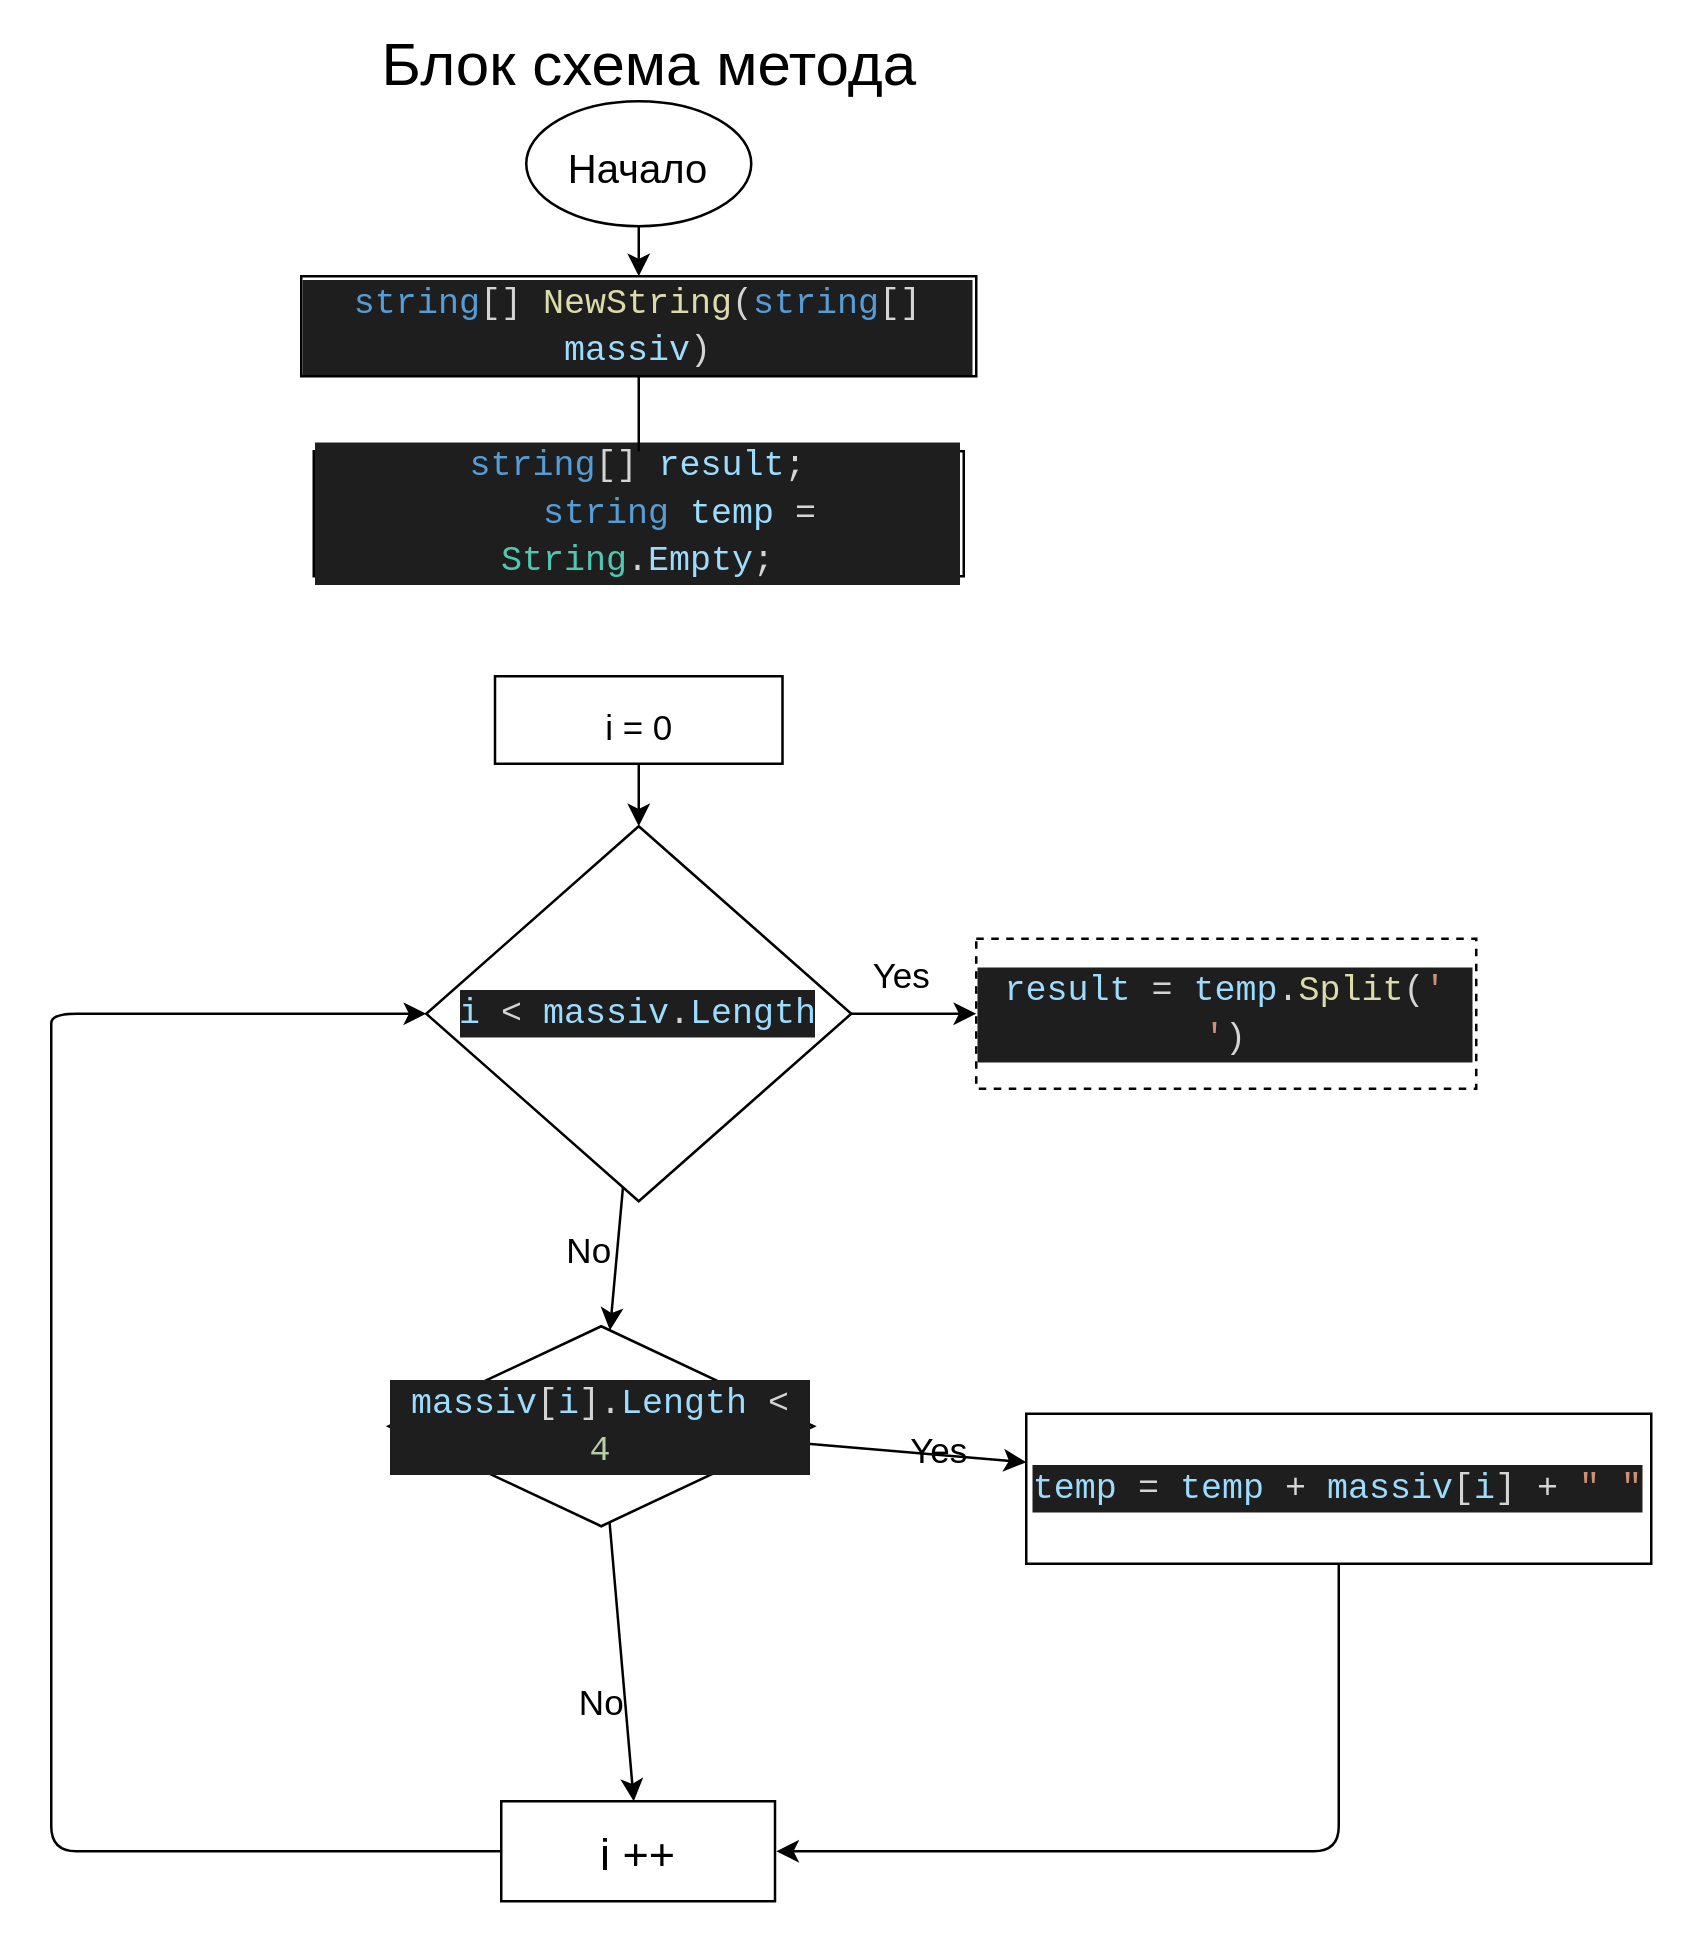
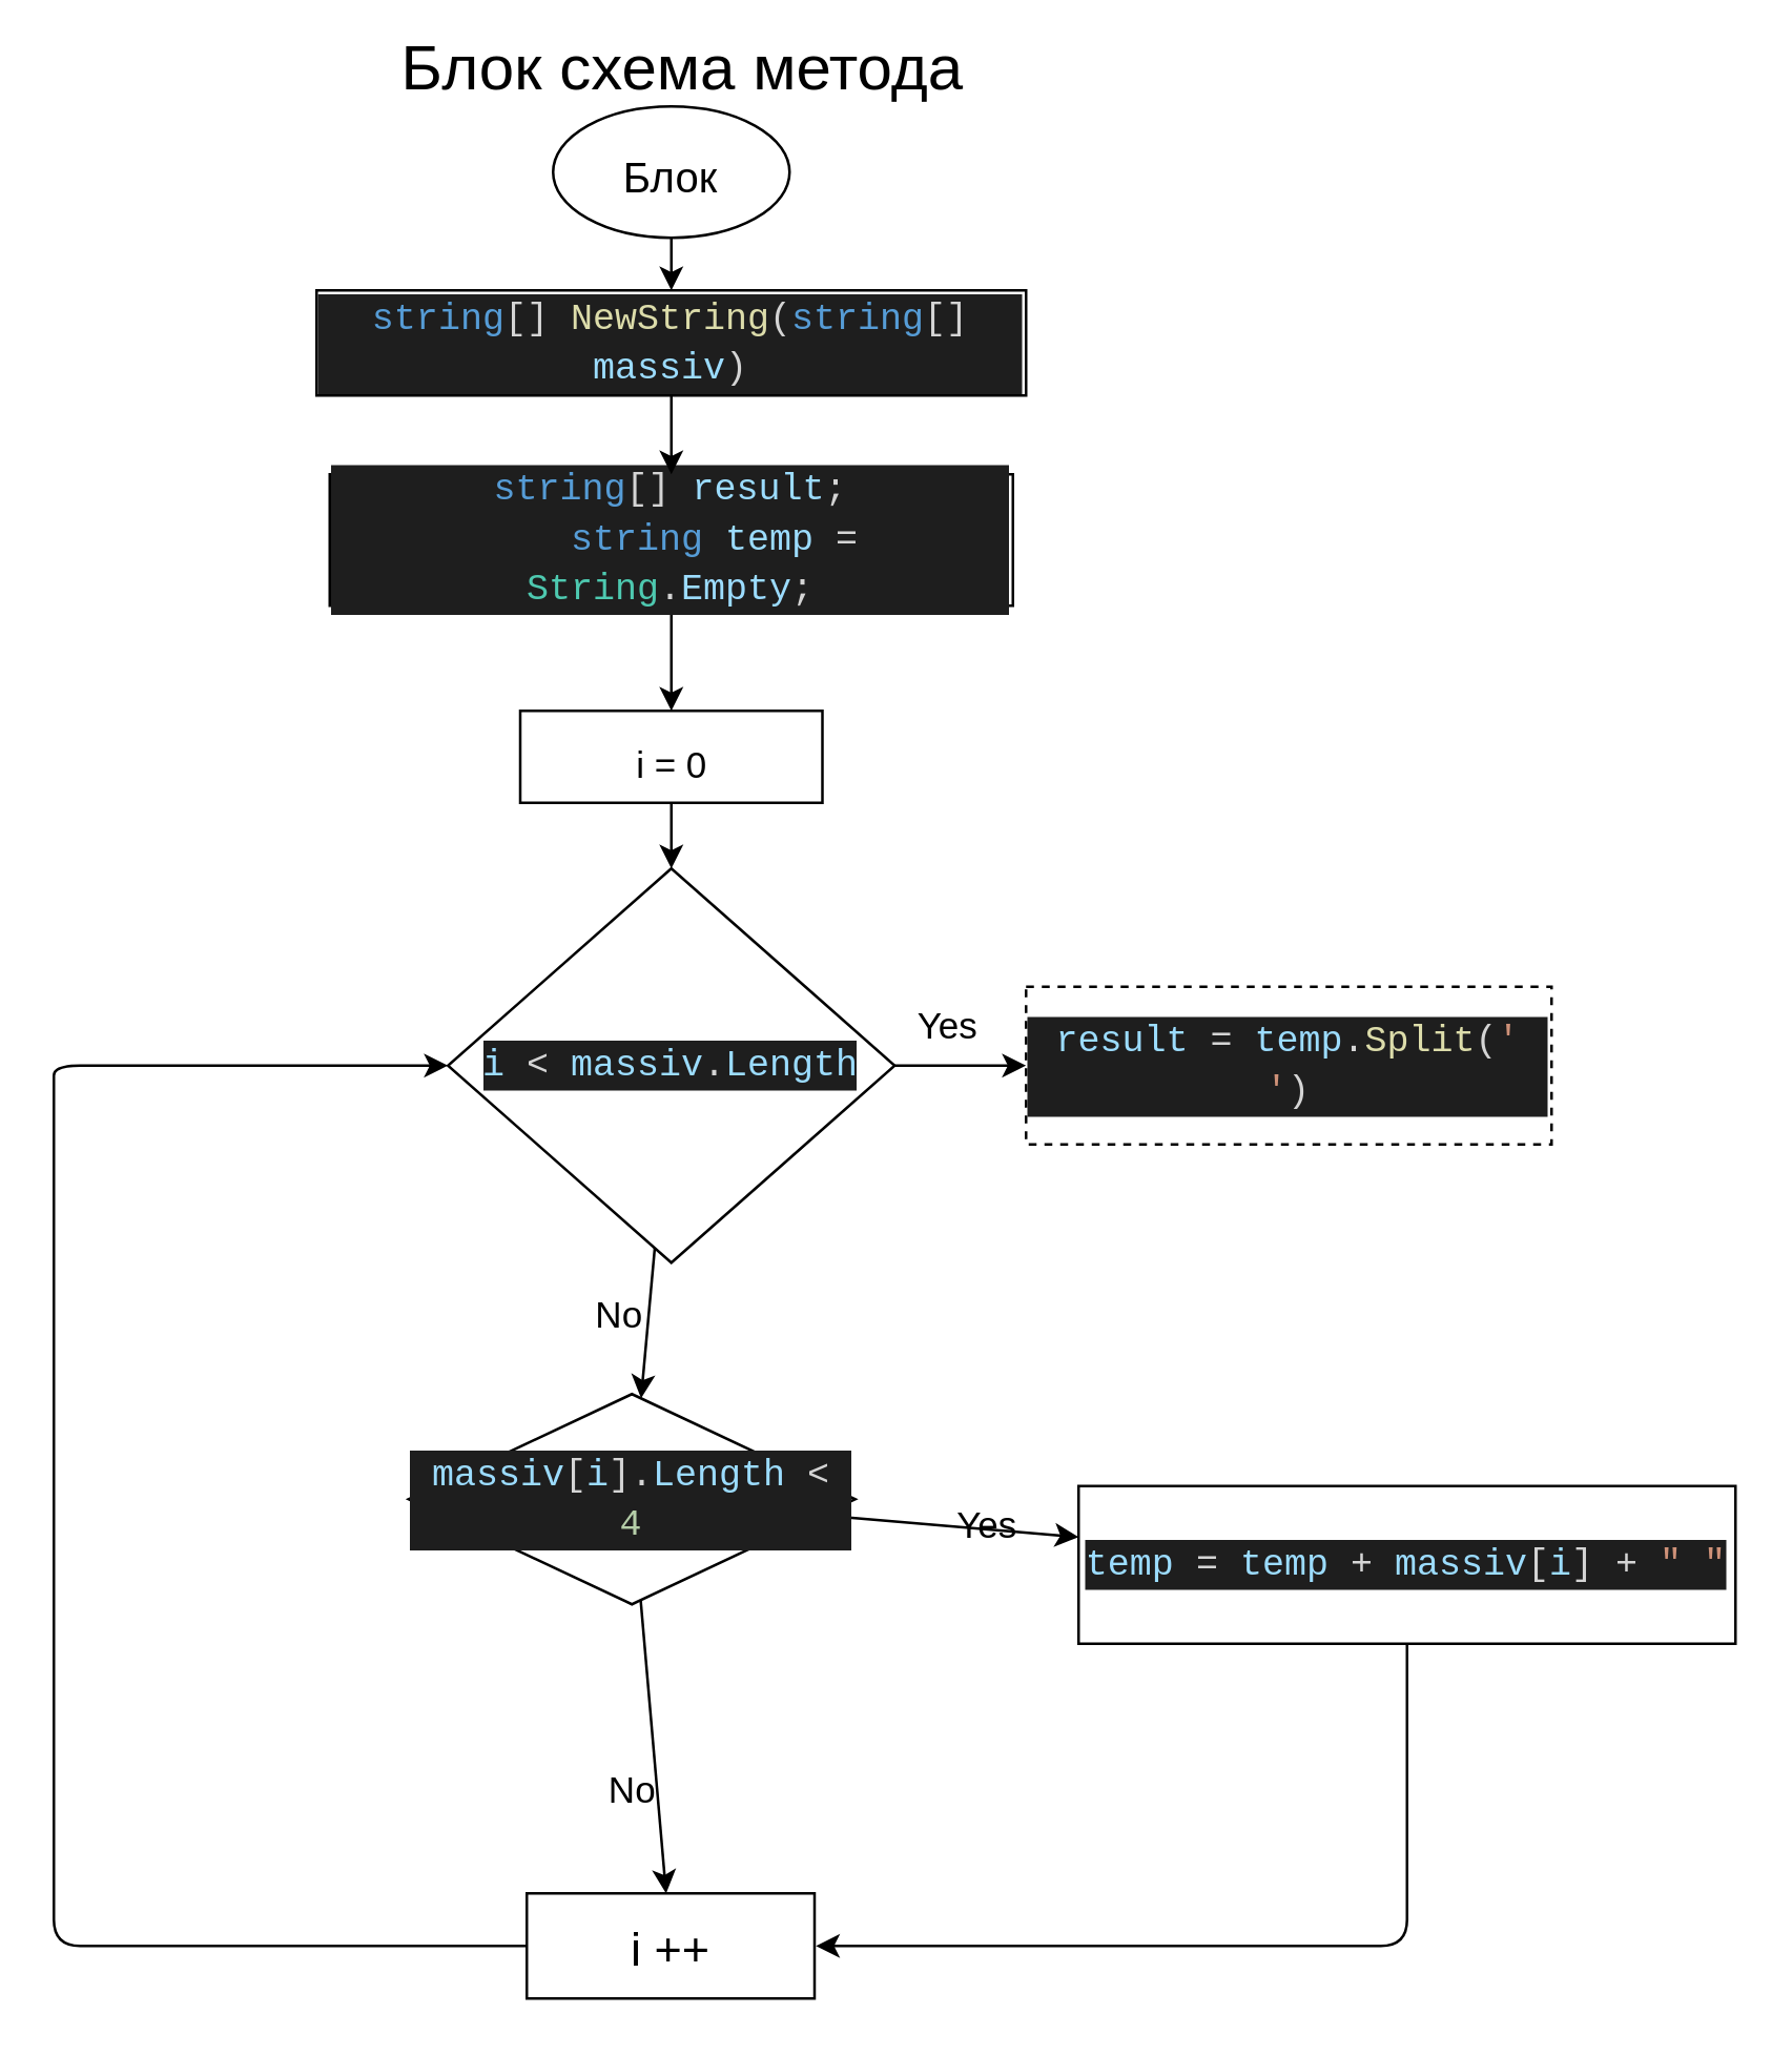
  <mxCell id="0" />
  <mxCell id="1" parent="0" />
  <mxCell id="2" value="&lt;font style=&quot;font-size: 24px&quot;&gt;Блок схема метода&lt;br&gt;&lt;br&gt;&lt;/font&gt;" style="text;html=1;align=center;verticalAlign=middle;resizable=0;points=[];autosize=1;strokeColor=none;fillColor=none;" vertex="1" parent="1"><mxGeometry x="144" y="20" width="230" height="40" as="geometry" /></mxCell>
  <mxCell id="3" value="" style="edgeStyle=none;html=1;fontSize=14;" edge="1" parent="1" source="4" target="19"><mxGeometry relative="1" as="geometry" /></mxCell>
- <mxCell id="4" value="&lt;font size=&quot;3&quot;&gt;Начало&lt;/font&gt;" style="ellipse;whiteSpace=wrap;html=1;fontSize=24;" vertex="1" parent="1"><mxGeometry x="210" y="40" width="90" height="50" as="geometry" /></mxCell>
+ <mxCell id="4" value="&lt;font size=&quot;3&quot;&gt;Блок&lt;/font&gt;" style="ellipse;whiteSpace=wrap;html=1;fontSize=24;" vertex="1" parent="1"><mxGeometry x="210" y="40" width="90" height="50" as="geometry" /></mxCell>
+ <mxCell id="5" value="" style="edgeStyle=none;html=1;fontSize=12;" edge="1" parent="1" source="6" target="8"><mxGeometry relative="1" as="geometry" /></mxCell>
  <mxCell id="6" value="&lt;div style=&quot;color: rgb(212 , 212 , 212) ; background-color: rgb(30 , 30 , 30) ; font-family: &amp;#34;consolas&amp;#34; , &amp;#34;courier new&amp;#34; , monospace ; font-size: 14px ; line-height: 19px&quot;&gt;&lt;div&gt;&lt;span style=&quot;color: #569cd6&quot;&gt;string&lt;/span&gt;[] &lt;span style=&quot;color: #9cdcfe&quot;&gt;result&lt;/span&gt;;&lt;/div&gt;&lt;div&gt;&amp;nbsp; &amp;nbsp; &lt;span style=&quot;color: #569cd6&quot;&gt;string&lt;/span&gt; &lt;span style=&quot;color: #9cdcfe&quot;&gt;temp&lt;/span&gt; = &lt;span style=&quot;color: #4ec9b0&quot;&gt;String&lt;/span&gt;.&lt;span style=&quot;color: #9cdcfe&quot;&gt;Empty&lt;/span&gt;;&lt;/div&gt;&lt;/div&gt;" style="whiteSpace=wrap;html=1;fontSize=24;" vertex="1" parent="1"><mxGeometry x="125" y="180" width="260" height="50" as="geometry" /></mxCell>
  <mxCell id="7" value="" style="edgeStyle=none;html=1;fontSize=14;" edge="1" parent="1" source="8" target="11"><mxGeometry relative="1" as="geometry" /></mxCell>
  <mxCell id="8" value="&lt;font style=&quot;font-size: 14px&quot;&gt;i = 0&lt;/font&gt;" style="whiteSpace=wrap;html=1;fontSize=24;" vertex="1" parent="1"><mxGeometry x="197.5" y="270" width="115" height="35" as="geometry" /></mxCell>
  <mxCell id="9" value="" style="edgeStyle=none;html=1;fontSize=14;" edge="1" parent="1" source="11" target="14"><mxGeometry relative="1" as="geometry" /></mxCell>
  <mxCell id="10" value="" style="edgeStyle=none;html=1;fontSize=14;" edge="1" parent="1" source="11" target="24"><mxGeometry relative="1" as="geometry" /></mxCell>
  <mxCell id="11" value="&lt;div style=&quot;color: rgb(212 , 212 , 212) ; background-color: rgb(30 , 30 , 30) ; font-family: &amp;#34;consolas&amp;#34; , &amp;#34;courier new&amp;#34; , monospace ; font-size: 14px ; line-height: 19px&quot;&gt;&lt;span style=&quot;color: #9cdcfe&quot;&gt;i&lt;/span&gt; &amp;lt; &lt;span style=&quot;color: #9cdcfe&quot;&gt;massiv&lt;/span&gt;.&lt;span style=&quot;color: #9cdcfe&quot;&gt;Length&lt;/span&gt;&lt;/div&gt;" style="rhombus;whiteSpace=wrap;html=1;fontSize=24;" vertex="1" parent="1"><mxGeometry x="170" y="330" width="170" height="150" as="geometry" /></mxCell>
  <mxCell id="12" value="" style="edgeStyle=none;html=1;fontSize=14;" edge="1" parent="1" source="14" target="17"><mxGeometry relative="1" as="geometry" /></mxCell>
  <mxCell id="13" value="" style="edgeStyle=none;html=1;fontSize=14;" edge="1" parent="1" source="14" target="22"><mxGeometry relative="1" as="geometry" /></mxCell>
  <mxCell id="14" value="&lt;div style=&quot;color: rgb(212 , 212 , 212) ; background-color: rgb(30 , 30 , 30) ; font-family: &amp;#34;consolas&amp;#34; , &amp;#34;courier new&amp;#34; , monospace ; font-size: 14px ; line-height: 19px&quot;&gt;&lt;span style=&quot;color: #9cdcfe&quot;&gt;massiv&lt;/span&gt;[&lt;span style=&quot;color: #9cdcfe&quot;&gt;i&lt;/span&gt;].&lt;span style=&quot;color: #9cdcfe&quot;&gt;Length&lt;/span&gt; &amp;lt; &lt;span style=&quot;color: #b5cea8&quot;&gt;4&lt;/span&gt;&lt;/div&gt;" style="rhombus;whiteSpace=wrap;html=1;fontSize=24;" vertex="1" parent="1"><mxGeometry x="155" y="530" width="170" height="80" as="geometry" /></mxCell>
  <mxCell id="15" value="No" style="text;html=1;align=center;verticalAlign=middle;resizable=0;points=[];autosize=1;strokeColor=none;fillColor=none;fontSize=14;" vertex="1" parent="1"><mxGeometry x="220" y="490" width="30" height="20" as="geometry" /></mxCell>
  <mxCell id="16" style="edgeStyle=none;html=1;fontSize=14;" edge="1" parent="1" source="17"><mxGeometry relative="1" as="geometry"><mxPoint x="310" y="740" as="targetPoint" /><Array as="points"><mxPoint x="535" y="740" /></Array></mxGeometry></mxCell>
  <mxCell id="17" value="&lt;div style=&quot;color: rgb(212 , 212 , 212) ; background-color: rgb(30 , 30 , 30) ; font-family: &amp;#34;consolas&amp;#34; , &amp;#34;courier new&amp;#34; , monospace ; font-size: 14px ; line-height: 19px&quot;&gt;&lt;span style=&quot;color: #9cdcfe&quot;&gt;temp&lt;/span&gt; = &lt;span style=&quot;color: #9cdcfe&quot;&gt;temp&lt;/span&gt; + &lt;span style=&quot;color: #9cdcfe&quot;&gt;massiv&lt;/span&gt;[&lt;span style=&quot;color: #9cdcfe&quot;&gt;i&lt;/span&gt;] + &lt;span style=&quot;color: #ce9178&quot;&gt;&quot; &quot;&lt;/span&gt;&lt;/div&gt;" style="whiteSpace=wrap;html=1;fontSize=24;" vertex="1" parent="1"><mxGeometry x="410" y="565" width="250" height="60" as="geometry" /></mxCell>
- <mxCell id="18" value="" style="edgeStyle=none;html=1;fontSize=14;endArrow=none;" edge="1" parent="1" source="19" target="6"><mxGeometry relative="1" as="geometry" /></mxCell>
+ <mxCell id="18" value="" style="edgeStyle=none;html=1;fontSize=14;" edge="1" parent="1" source="19" target="6"><mxGeometry relative="1" as="geometry" /></mxCell>
  <mxCell id="19" value="&lt;div style=&quot;color: rgb(212 , 212 , 212) ; background-color: rgb(30 , 30 , 30) ; font-family: &amp;#34;consolas&amp;#34; , &amp;#34;courier new&amp;#34; , monospace ; line-height: 19px&quot;&gt;&lt;span style=&quot;color: #569cd6&quot;&gt;string&lt;/span&gt;[] &lt;span style=&quot;color: #dcdcaa&quot;&gt;NewString&lt;/span&gt;(&lt;span style=&quot;color: #569cd6&quot;&gt;string&lt;/span&gt;[] &lt;span style=&quot;color: #9cdcfe&quot;&gt;massiv&lt;/span&gt;)&lt;/div&gt;" style="rounded=0;whiteSpace=wrap;html=1;fontSize=14;" vertex="1" parent="1"><mxGeometry x="120" y="110" width="270" height="40" as="geometry" /></mxCell>
  <mxCell id="20" value="Yes" style="text;html=1;align=center;verticalAlign=middle;resizable=0;points=[];autosize=1;strokeColor=none;fillColor=none;fontSize=14;" vertex="1" parent="1"><mxGeometry x="355" y="570" width="40" height="20" as="geometry" /></mxCell>
  <mxCell id="21" style="edgeStyle=none;html=1;fontSize=18;entryX=0;entryY=0.5;entryDx=0;entryDy=0;" edge="1" parent="1" source="22" target="11"><mxGeometry relative="1" as="geometry"><mxPoint x="20" y="390" as="targetPoint" /><Array as="points"><mxPoint x="20" y="740" /><mxPoint x="20" y="420" /><mxPoint x="20" y="405" /></Array></mxGeometry></mxCell>
  <mxCell id="22" value="&lt;font style=&quot;font-size: 18px&quot;&gt;i ++&lt;/font&gt;" style="whiteSpace=wrap;html=1;fontSize=24;" vertex="1" parent="1"><mxGeometry x="200" y="720" width="109.5" height="40" as="geometry" /></mxCell>
  <mxCell id="23" value="&lt;font style=&quot;font-size: 14px&quot;&gt;No&lt;/font&gt;" style="text;html=1;align=center;verticalAlign=middle;resizable=0;points=[];autosize=1;strokeColor=none;fillColor=none;fontSize=18;" vertex="1" parent="1"><mxGeometry x="225" y="665" width="30" height="30" as="geometry" /></mxCell>
  <mxCell id="24" value="&lt;div style=&quot;color: rgb(212 , 212 , 212) ; background-color: rgb(30 , 30 , 30) ; font-family: &amp;#34;consolas&amp;#34; , &amp;#34;courier new&amp;#34; , monospace ; font-size: 14px ; line-height: 19px&quot;&gt;&lt;span style=&quot;color: #9cdcfe&quot;&gt;result&lt;/span&gt; = &lt;span style=&quot;color: #9cdcfe&quot;&gt;temp&lt;/span&gt;.&lt;span style=&quot;color: #dcdcaa&quot;&gt;Split&lt;/span&gt;(&lt;span style=&quot;color: #ce9178&quot;&gt;' '&lt;/span&gt;)&lt;/div&gt;" style="whiteSpace=wrap;html=1;fontSize=24;dashed=1;" vertex="1" parent="1"><mxGeometry x="390" y="375" width="200" height="60" as="geometry" /></mxCell>
  <mxCell id="25" value="Yes" style="text;html=1;align=center;verticalAlign=middle;resizable=0;points=[];autosize=1;strokeColor=none;fillColor=none;fontSize=14;" vertex="1" parent="1"><mxGeometry x="340" y="380" width="40" height="20" as="geometry" /></mxCell>
